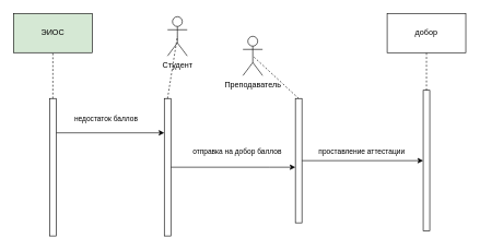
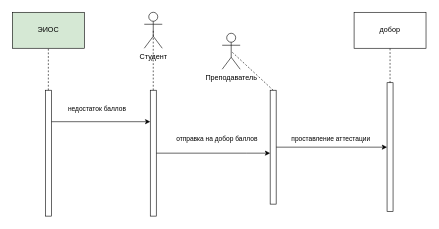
  <mxCell id="0" />
  <mxCell id="1" parent="0" />
  <mxCell id="2" value="ЭИОС" style="rounded=0;whiteSpace=wrap;html=1;fillColor=#d5e8d4;" vertex="1" parent="1"><mxGeometry x="20" y="20" width="120" height="60" as="geometry" /></mxCell>
  <mxCell id="3" style="edgeStyle=orthogonalEdgeStyle;rounded=0;orthogonalLoop=1;jettySize=auto;html=1;exitX=1;exitY=0.25;exitDx=0;exitDy=0;entryX=0;entryY=0.25;entryDx=0;entryDy=0;" edge="1" parent="1" source="5" target="10"><mxGeometry relative="1" as="geometry" /></mxCell>
  <mxCell id="4" value="недостаток баллов" style="edgeLabel;html=1;align=center;verticalAlign=middle;resizable=0;points=[];" vertex="1" connectable="0" parent="3"><mxGeometry x="-0.151" y="1" relative="1" as="geometry"><mxPoint x="5" y="-21" as="offset" /></mxGeometry></mxCell>
  <mxCell id="5" value="" style="rounded=0;whiteSpace=wrap;html=1;" vertex="1" parent="1"><mxGeometry x="75" y="150" width="10" height="210" as="geometry" /></mxCell>
  <mxCell id="6" value="" style="endArrow=none;dashed=1;html=1;rounded=0;entryX=0.5;entryY=1;entryDx=0;entryDy=0;exitX=0.5;exitY=0;exitDx=0;exitDy=0;" edge="1" parent="1" source="5" target="2"><mxGeometry width="50" height="50" relative="1" as="geometry"><mxPoint x="150" y="220" as="sourcePoint" /><mxPoint x="200" y="170" as="targetPoint" /></mxGeometry></mxCell>
- <mxCell id="7" value="Студент&lt;br&gt;" style="shape=umlActor;verticalLabelPosition=bottom;verticalAlign=top;html=1;outlineConnect=0;" vertex="1" parent="1"><mxGeometry x="255" y="25" width="30" height="60" as="geometry" /></mxCell>
+ <mxCell id="7" value="Студент&lt;br&gt;" style="shape=umlActor;verticalLabelPosition=bottom;verticalAlign=top;html=1;outlineConnect=0;" vertex="1" parent="1"><mxGeometry x="240" y="20" width="30" height="60" as="geometry" /></mxCell>
  <mxCell id="8" style="edgeStyle=orthogonalEdgeStyle;rounded=0;orthogonalLoop=1;jettySize=auto;html=1;exitX=1;exitY=0.5;exitDx=0;exitDy=0;" edge="1" parent="1" source="10" target="15"><mxGeometry relative="1" as="geometry"><mxPoint x="410" y="200" as="targetPoint" /><Array as="points"><mxPoint x="410" y="255" /><mxPoint x="410" y="255" /></Array></mxGeometry></mxCell>
  <mxCell id="9" value="отправка на добор баллов" style="edgeLabel;html=1;align=center;verticalAlign=middle;resizable=0;points=[];" vertex="1" connectable="0" parent="8"><mxGeometry x="0.415" y="2" relative="1" as="geometry"><mxPoint x="-34" y="-23" as="offset" /></mxGeometry></mxCell>
  <mxCell id="10" value="" style="rounded=0;whiteSpace=wrap;html=1;" vertex="1" parent="1"><mxGeometry x="250" y="150" width="10" height="210" as="geometry" /></mxCell>
  <mxCell id="11" value="" style="endArrow=none;dashed=1;html=1;rounded=0;entryX=0.5;entryY=0.5;entryDx=0;entryDy=0;entryPerimeter=0;exitX=0.5;exitY=0;exitDx=0;exitDy=0;" edge="1" parent="1" source="10" target="7"><mxGeometry width="50" height="50" relative="1" as="geometry"><mxPoint x="300" y="150" as="sourcePoint" /><mxPoint x="350" y="100" as="targetPoint" /></mxGeometry></mxCell>
  <mxCell id="12" value="Преподаватель" style="shape=umlActor;verticalLabelPosition=bottom;verticalAlign=top;html=1;outlineConnect=0;" vertex="1" parent="1"><mxGeometry x="370" y="55" width="30" height="60" as="geometry" /></mxCell>
  <mxCell id="13" style="edgeStyle=orthogonalEdgeStyle;rounded=0;orthogonalLoop=1;jettySize=auto;html=1;entryX=0;entryY=0.5;entryDx=0;entryDy=0;" edge="1" parent="1" source="15" target="18"><mxGeometry relative="1" as="geometry" /></mxCell>
  <mxCell id="14" value="проставление аттестации" style="edgeLabel;html=1;align=center;verticalAlign=middle;resizable=0;points=[];" vertex="1" connectable="0" parent="13"><mxGeometry x="0.308" y="-5" relative="1" as="geometry"><mxPoint x="-31" y="-20" as="offset" /></mxGeometry></mxCell>
  <mxCell id="15" value="" style="rounded=0;whiteSpace=wrap;html=1;" vertex="1" parent="1"><mxGeometry x="450" y="150" width="10" height="190" as="geometry" /></mxCell>
  <mxCell id="16" value="" style="endArrow=none;dashed=1;html=1;rounded=0;entryX=0.5;entryY=0.5;entryDx=0;entryDy=0;entryPerimeter=0;exitX=0.5;exitY=0;exitDx=0;exitDy=0;" edge="1" parent="1" source="15" target="12"><mxGeometry width="50" height="50" relative="1" as="geometry"><mxPoint x="390" y="190" as="sourcePoint" /><mxPoint x="440" y="140" as="targetPoint" /></mxGeometry></mxCell>
  <mxCell id="17" value="добор" style="rounded=0;whiteSpace=wrap;html=1;" vertex="1" parent="1"><mxGeometry x="590" y="20" width="120" height="60" as="geometry" /></mxCell>
  <mxCell id="18" value="" style="rounded=0;whiteSpace=wrap;html=1;" vertex="1" parent="1"><mxGeometry x="645" y="137.5" width="10" height="215" as="geometry" /></mxCell>
  <mxCell id="19" value="" style="endArrow=none;dashed=1;html=1;rounded=0;entryX=0.5;entryY=1;entryDx=0;entryDy=0;exitX=0.5;exitY=0;exitDx=0;exitDy=0;" edge="1" parent="1" source="18" target="17"><mxGeometry width="50" height="50" relative="1" as="geometry"><mxPoint x="540" y="190" as="sourcePoint" /><mxPoint x="590" y="140" as="targetPoint" /></mxGeometry></mxCell>
